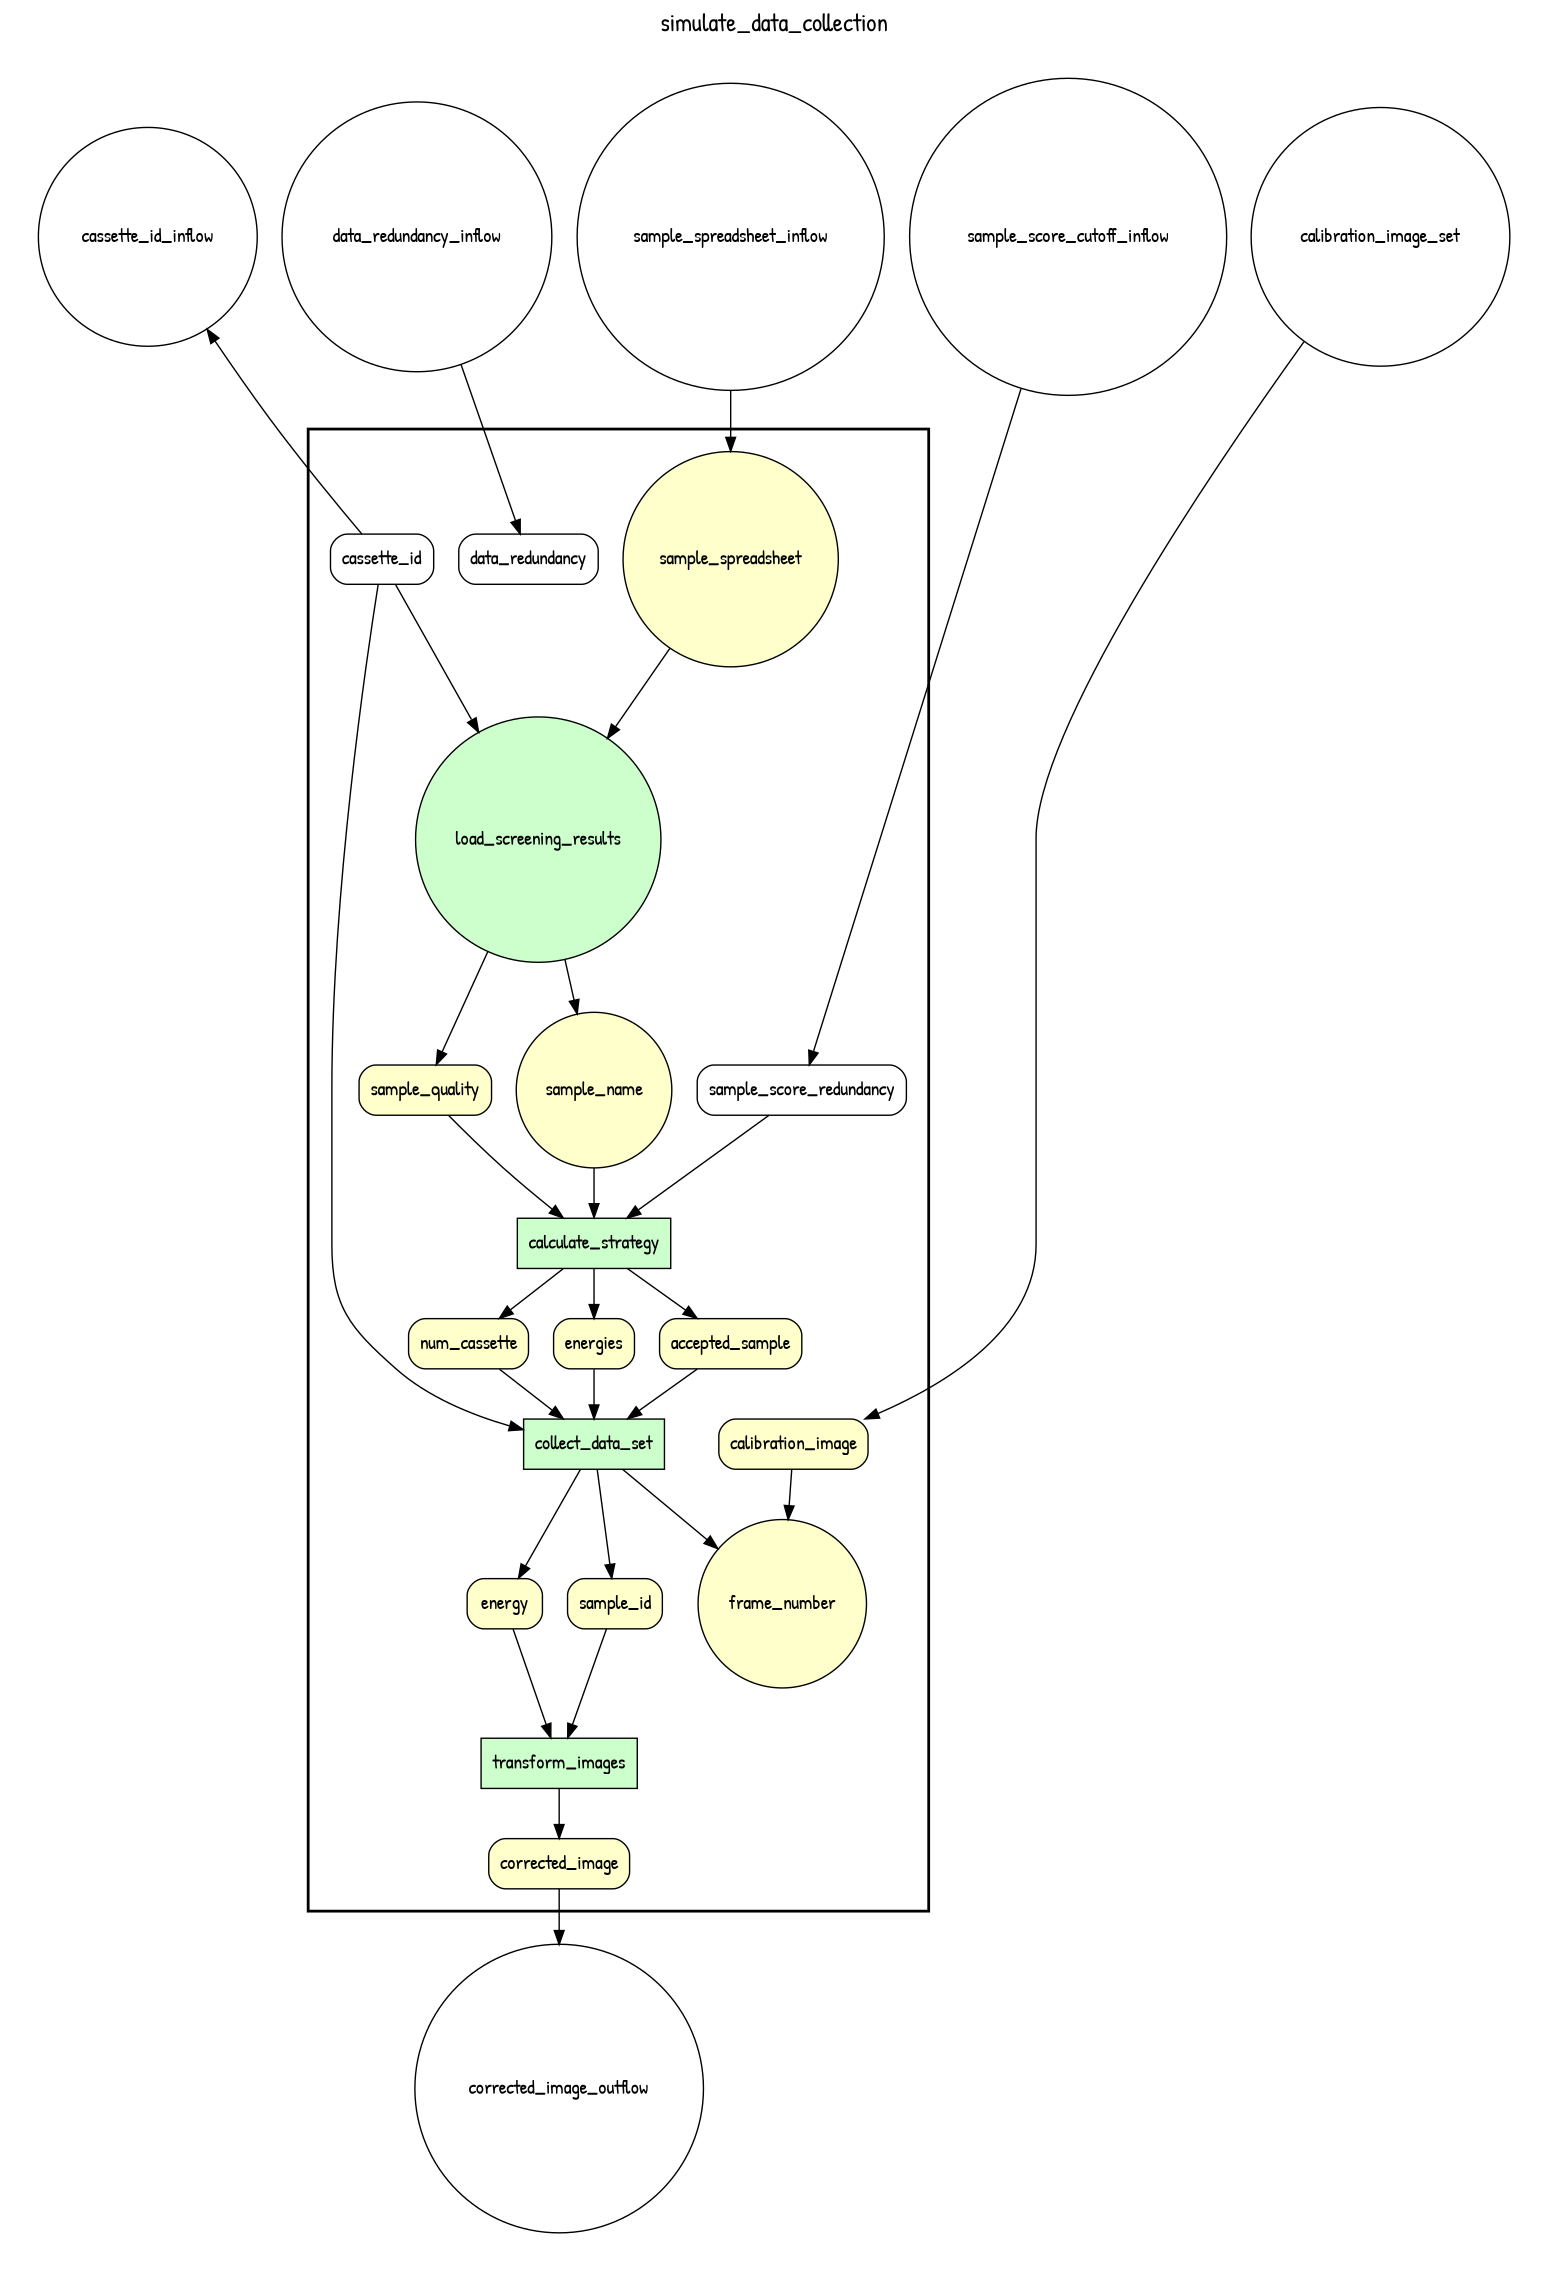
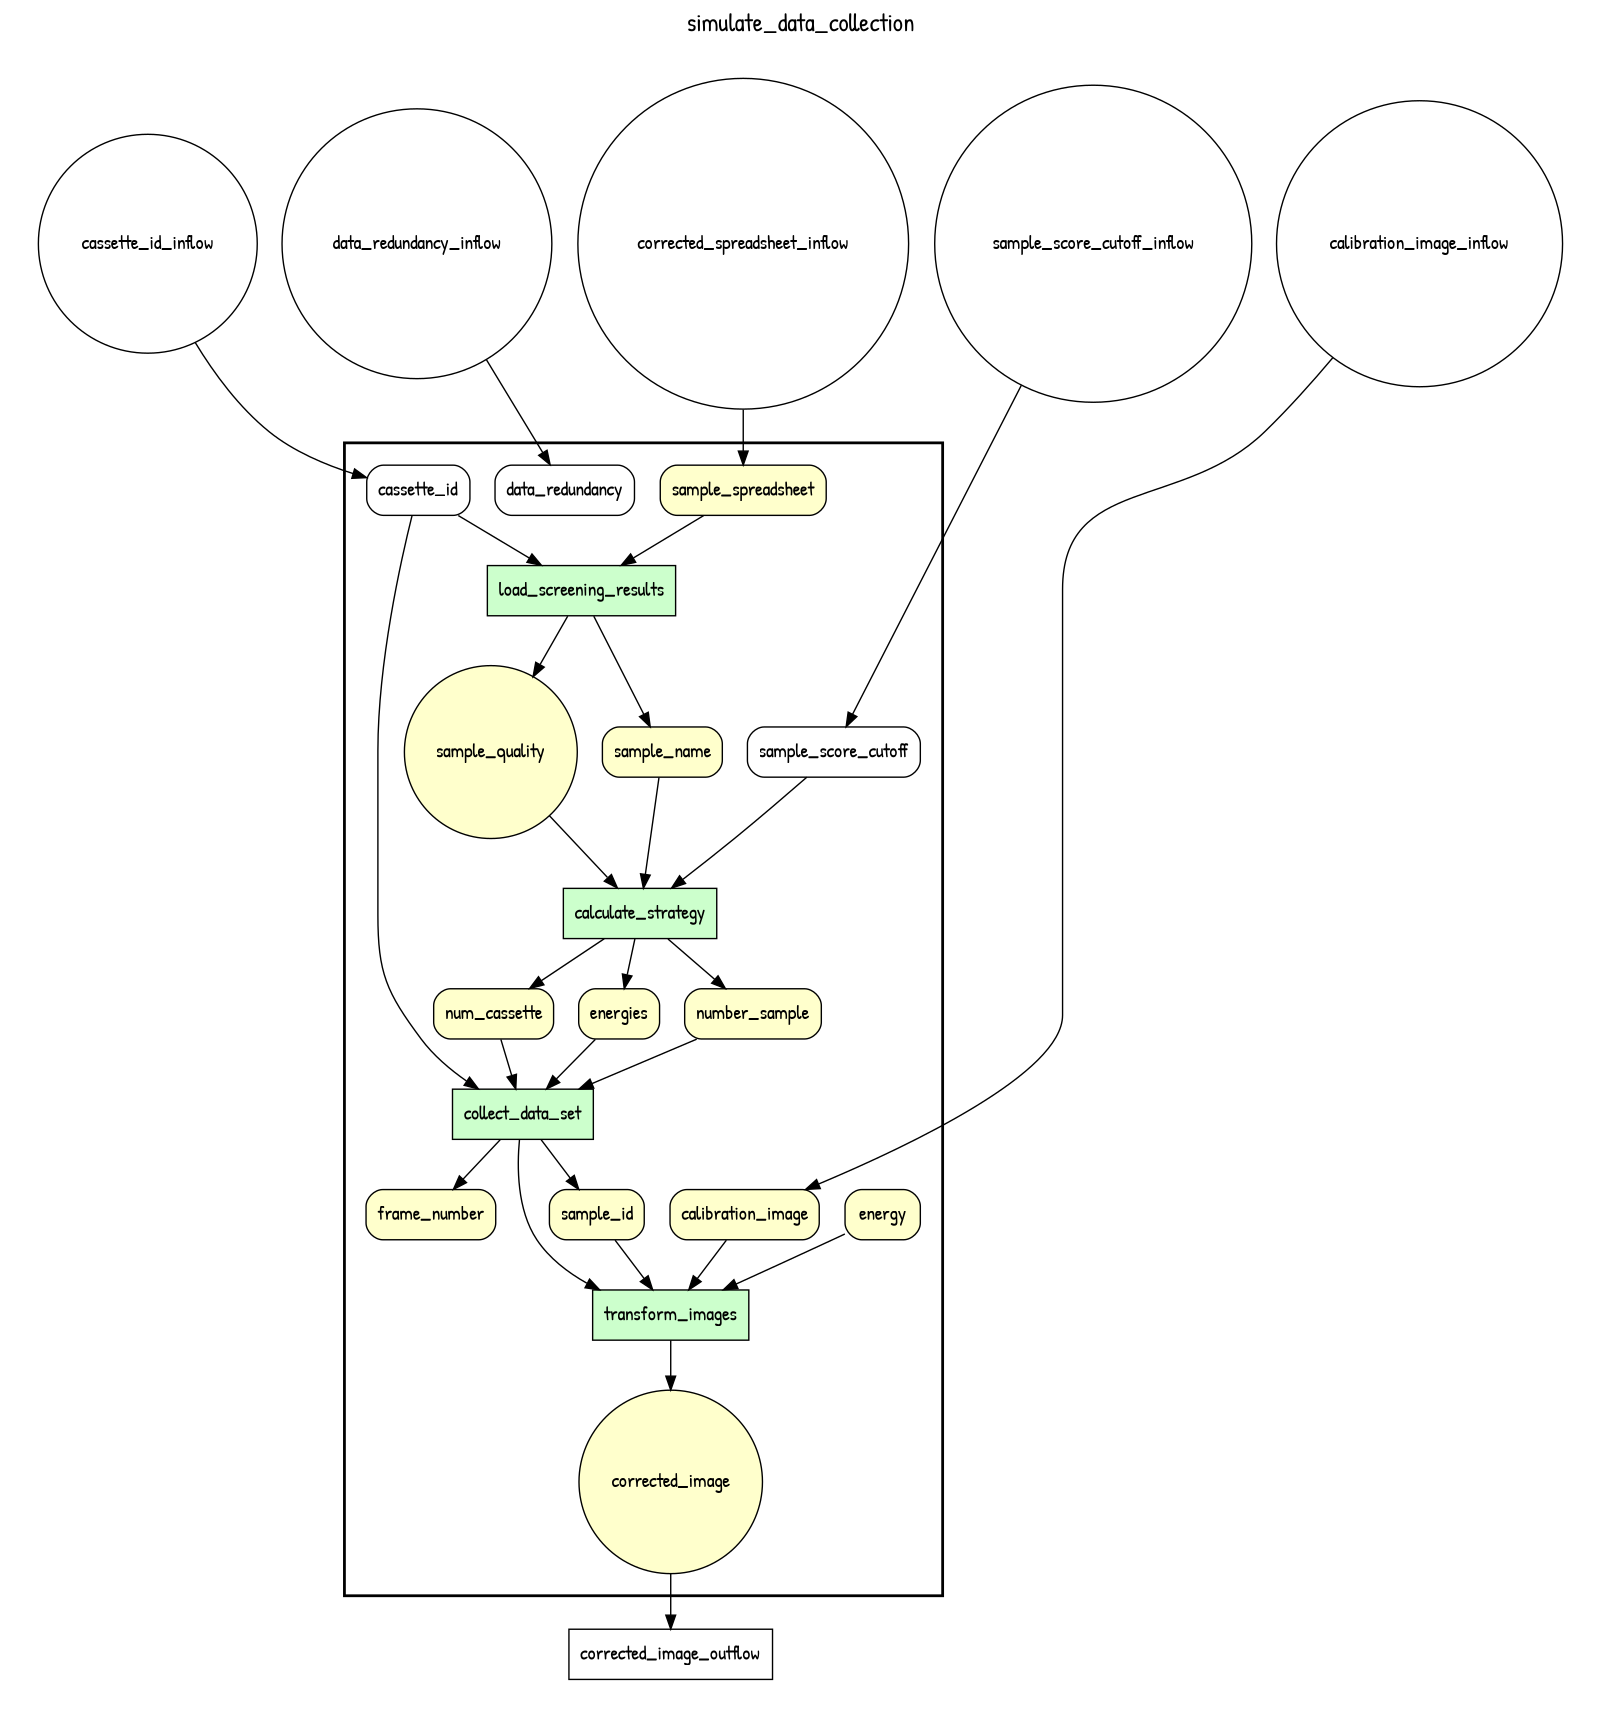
  digraph {
    fontname="Patrick Hand"
    fontsize=18
    label=simulate_data_collection
    labelloc=t
    rankdir=TB
    node [fillcolor="#FFFFCC" fontname="Patrick Hand" peripheries=1 shape=box style="rounded,filled"]
    edge [fontname="Patrick Hand"]
    collect_data_set [fillcolor="#CCFFCC" style=filled]
    calculate_strategy [fillcolor="#CCFFCC" style=filled]
-   load_screening_results [fillcolor="#CCFFCC" shape=circle style=filled]
+   load_screening_results [fillcolor="#CCFFCC" style=filled]
    transform_images [fillcolor="#CCFFCC" style=filled]
-   sample_spreadsheet [shape=circle]
-   sample_name [shape=circle]
-   sample_quality
-   accepted_sample
+   sample_spreadsheet
+   sample_name
+   sample_quality [shape=circle]
+   accepted_sample [label=number_sample]
    n9 [label=num_cassette]
    energies
    sample_id
    energy
-   frame_number [shape=circle]
+   frame_number
    calibration_image
-   corrected_image
+   corrected_image [shape=circle]
    data_redundancy [fillcolor="#FFFFFF"]
    cassette_id [fillcolor="#FFFFFF"]
-   sample_score_cutoff [fillcolor="#FFFFFF" label=sample_score_redundancy]
-   calibration_image_inflow [fillcolor="#FFFFFF" shape=circle width=0.2 label=calibration_image_set style=""]
+   sample_score_cutoff [fillcolor="#FFFFFF"]
+   calibration_image_inflow [fillcolor="#FFFFFF" shape=circle width=0.2 style=""]
    data_redundancy_inflow [fillcolor="#FFFFFF" shape=circle width=0.2 style=""]
-   sample_spreadsheet_inflow [fillcolor="#FFFFFF" shape=circle width=0.2 style=""]
+   sample_spreadsheet_inflow [fillcolor="#FFFFFF" shape=circle width=0.2 label=corrected_spreadsheet_inflow style=""]
    cassette_id_inflow [fillcolor="#FFFFFF" shape=circle width=0.2 style=""]
    sample_score_cutoff_inflow [fillcolor="#FFFFFF" shape=circle width=0.2 style=""]
-   corrected_image_outflow [fillcolor="#FFFFFF" shape=circle width=0.2 style=""]
+   corrected_image_outflow [fillcolor="#FFFFFF" width=0.2 style=""]
    subgraph cluster_1 {
      color=black
      label=""
      penwidth=2
      subgraph cluster_2 {
        color=white
        label=""
        penwidth=2
        collect_data_set
        calculate_strategy
        load_screening_results
        transform_images
        sample_spreadsheet
        sample_name
        sample_quality
        accepted_sample
        n9
        energies
        sample_id
        energy
        frame_number
        calibration_image
        corrected_image
        data_redundancy
        cassette_id
        sample_score_cutoff
      }
    }
    subgraph cluster_3 {
      color=white
      label=""
      penwidth=2
      subgraph cluster_4 {
        color=white
        label=""
        penwidth=2
        calibration_image_inflow
        data_redundancy_inflow
        sample_spreadsheet_inflow
        cassette_id_inflow
        sample_score_cutoff_inflow
      }
    }
    subgraph cluster_5 {
      color=white
      label=""
      penwidth=2
      subgraph cluster_6 {
        color=white
        label=""
        penwidth=2
        corrected_image_outflow
      }
    }
    collect_data_set -> sample_id
-   collect_data_set -> energy
+   collect_data_set -> transform_images
    collect_data_set -> frame_number
    calculate_strategy -> accepted_sample
    calculate_strategy -> n9
    calculate_strategy -> energies
    load_screening_results -> sample_name
    load_screening_results -> sample_quality
    transform_images -> corrected_image
    sample_spreadsheet -> load_screening_results
    sample_name -> calculate_strategy
    sample_quality -> calculate_strategy
    accepted_sample -> collect_data_set
    n9 -> collect_data_set
    energies -> collect_data_set
    sample_id -> transform_images
    energy -> transform_images
-   calibration_image -> frame_number
+   calibration_image -> transform_images
    corrected_image -> corrected_image_outflow
    cassette_id -> collect_data_set
    cassette_id -> load_screening_results
    sample_score_cutoff -> calculate_strategy
    calibration_image_inflow -> calibration_image
    data_redundancy_inflow -> data_redundancy
    sample_spreadsheet_inflow -> sample_spreadsheet
-   cassette_id -> cassette_id_inflow
+   cassette_id_inflow -> cassette_id
    sample_score_cutoff_inflow -> sample_score_cutoff
  }
